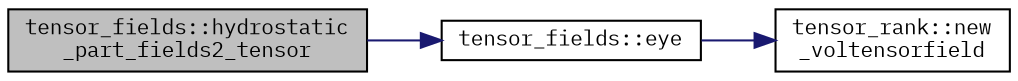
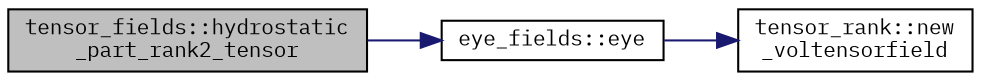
  digraph {
    fontname="IBM Plex Mono"
    rankdir=LR
    node [color=black fillcolor=white fontname="IBM Plex Mono" fontsize=10 shape=record style=filled]
    edge [color=midnightblue fontname="IBM Plex Mono" fontsize=10 labelfontname=Helvetica labelfontsize=10 style=solid]
-   n1 [fillcolor=grey75 fontcolor=black height=0.2 label="tensor_fields::hydrostatic\l_part_fields2_tensor" width=0.4]
-   n2 [height=0.2 label="tensor_fields::eye" width=0.4]
+   n1 [fillcolor=grey75 fontcolor=black height=0.2 label="tensor_fields::hydrostatic\l_part_rank2_tensor" width=0.4]
+   n2 [height=0.2 label="eye_fields::eye" width=0.4]
    n3 [height=0.2 label="tensor_rank::new\l_voltensorfield" width=0.4]
    n1 -> n2
    n2 -> n3
  }
